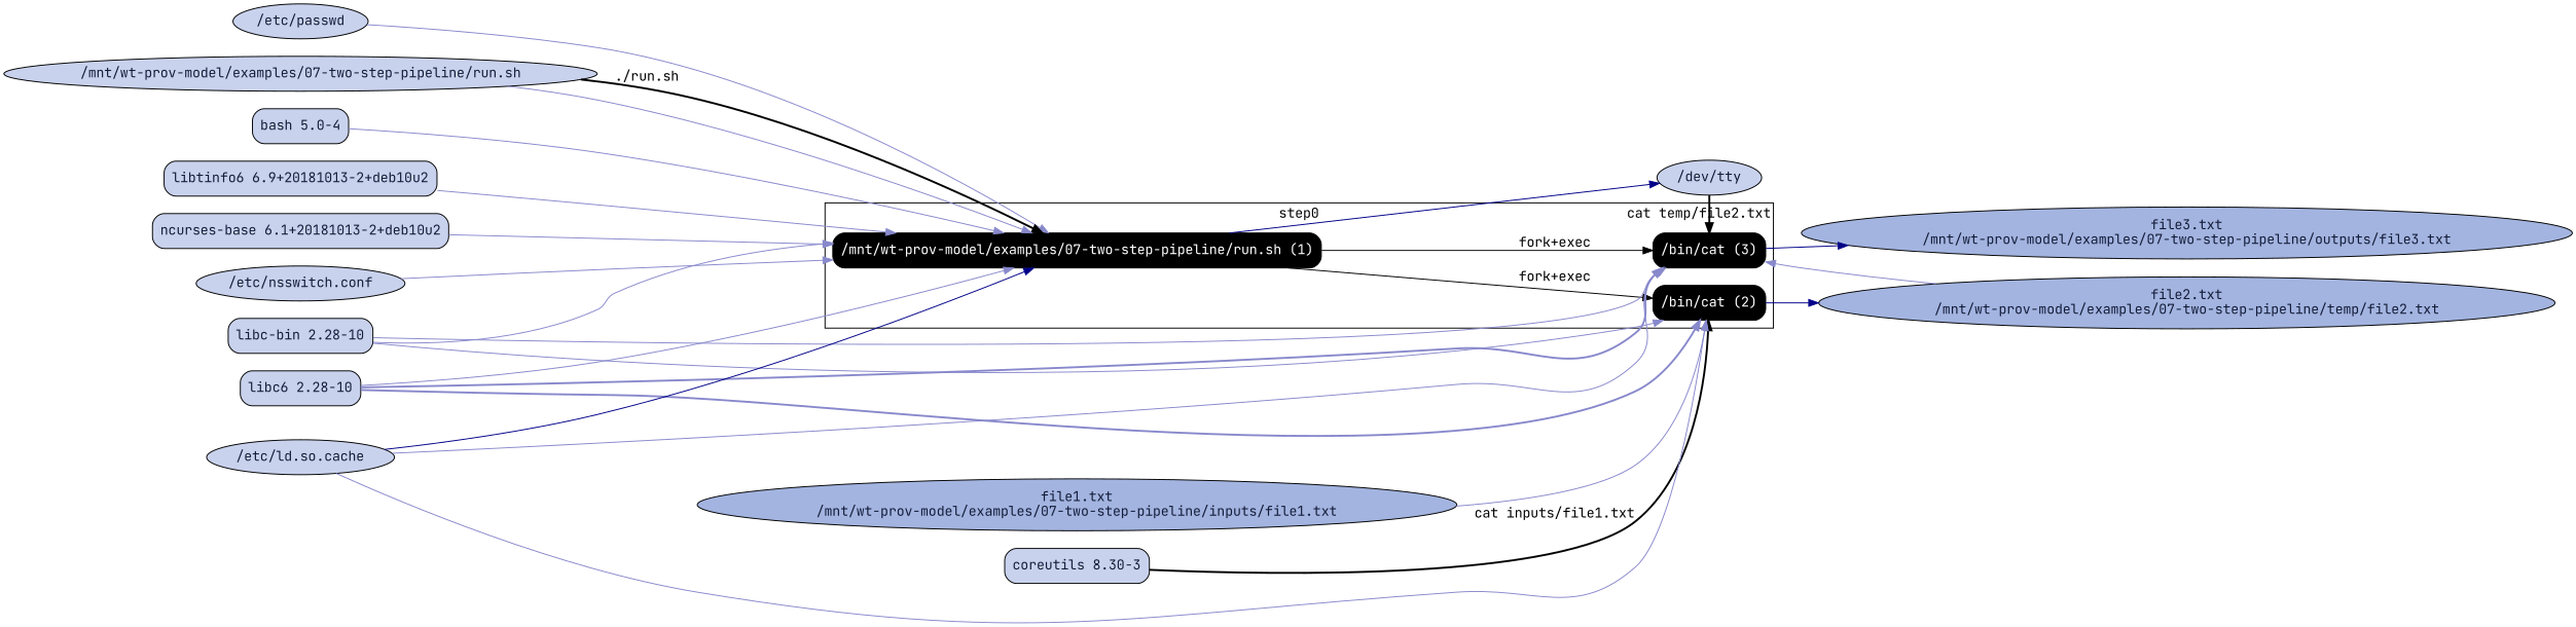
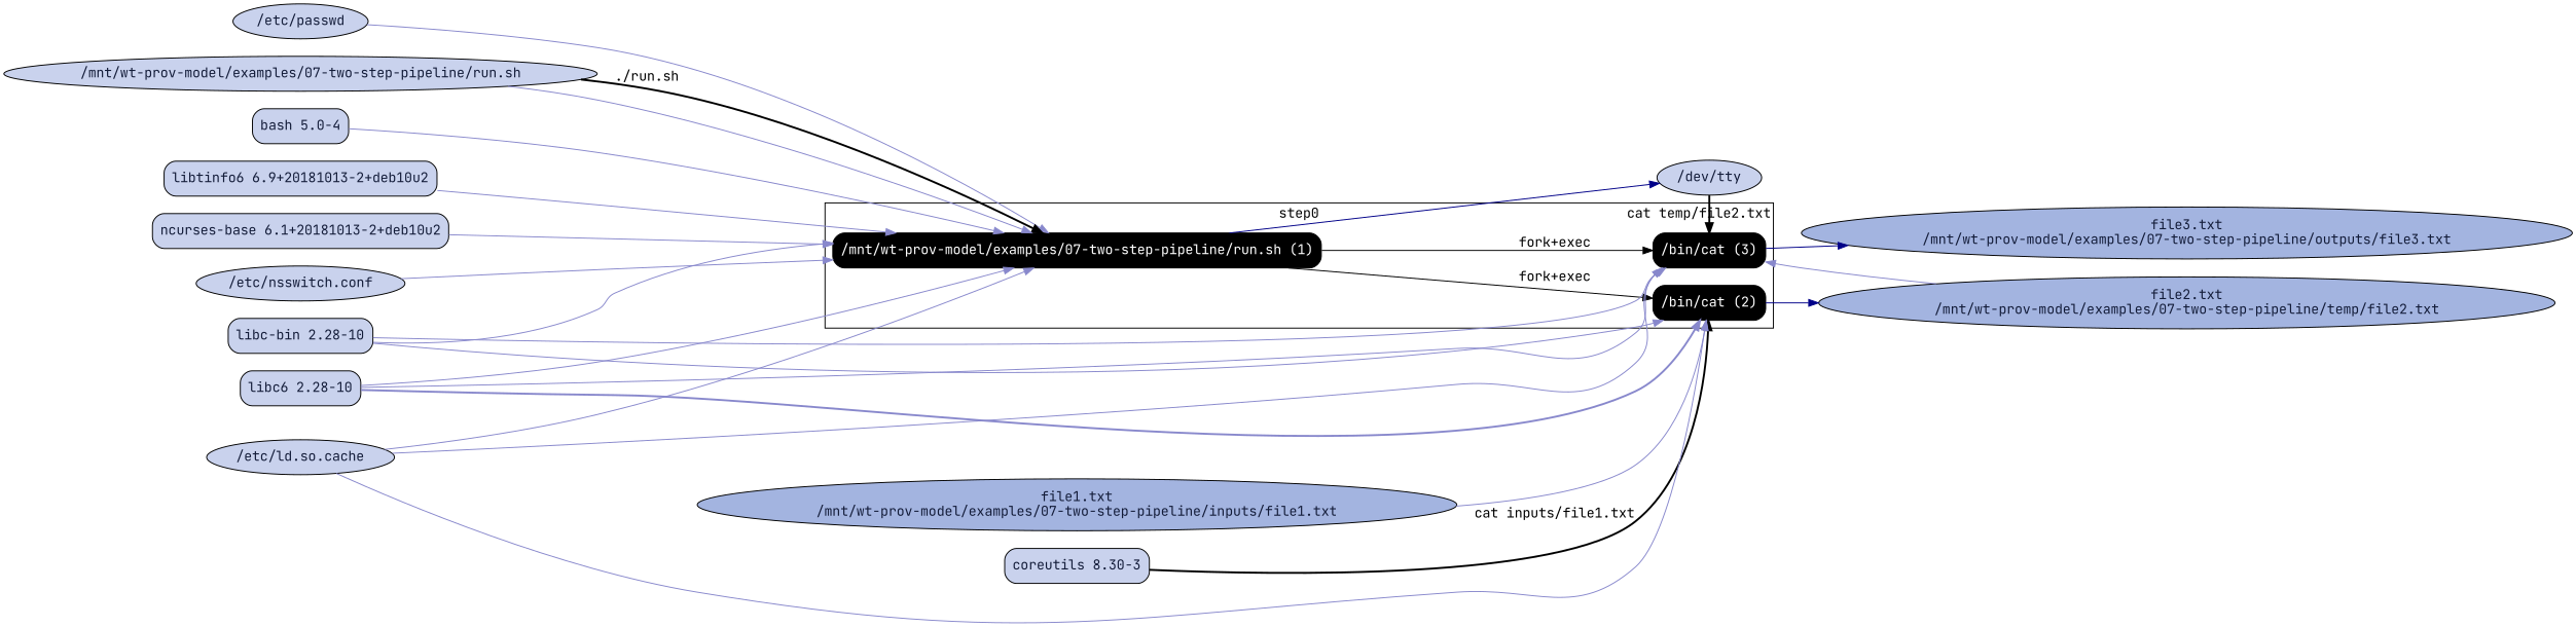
  digraph {
    fontname="JetBrains Mono"
    rankdir=LR
    node [fillcolor="#C9D2ED" fontcolor="#131C39" fontname="JetBrains Mono" shape=box style="filled,rounded"]
    edge [fontname="JetBrains Mono" color="#8888CC"]
    n1 [fillcolor=black fontcolor=white label="/mnt/wt-prov-model/examples/07-two-step-pipeline/run.sh (1)"]
    n2 [fillcolor=black fontcolor=white label="/bin/cat (2)"]
    n3 [fillcolor=black fontcolor=white label="/bin/cat (3)"]
    "/dev/tty" [shape=ellipse]
    n5 [fillcolor="#A3B4E0" label="file2.txt\n/mnt/wt-prov-model/examples/07-two-step-pipeline/temp/file2.txt" shape=ellipse]
    n6 [fillcolor="#A3B4E0" label="file3.txt\n/mnt/wt-prov-model/examples/07-two-step-pipeline/outputs/file3.txt" shape=ellipse]
    n7 [label="bash 5.0-4"]
    n8 [label="coreutils 8.30-3"]
    n9 [label="libc-bin 2.28-10"]
    n10 [label="libc6 2.28-10"]
    n11 [label="libtinfo6 6.9+20181013-2+deb10u2"]
    n12 [label="ncurses-base 6.1+20181013-2+deb10u2"]
    "/etc/ld.so.cache" [shape=ellipse]
    "/etc/nsswitch.conf" [shape=ellipse]
    "/etc/passwd" [shape=ellipse]
    n16 [fillcolor="#A3B4E0" label="file1.txt\n/mnt/wt-prov-model/examples/07-two-step-pipeline/inputs/file1.txt" shape=ellipse]
    "/mnt/wt-prov-model/examples/07-two-step-pipeline/run.sh" [shape=ellipse]
    subgraph cluster_1 {
      label=step0
      n1
      n2
      n3
    }
    n1 -> n2 [label="fork+exec" color=""]
    n1 -> n3 [label="fork+exec" color=""]
    n1 -> "/dev/tty" [color="#000088"]
    n2 -> n5 [color="#000088"]
    n3 -> n6 [color="#000088"]
    "/dev/tty" -> n3 [label="cat temp/file2.txt" style=bold color=""]
    n5 -> n3
    n7 -> n1
    n8 -> n2 [label="cat inputs/file1.txt" style=bold color=""]
    n9 -> n1
    n9 -> n2
    n9 -> n3
    n10 -> n1
    n10 -> n2 [style=bold]
-   n10 -> n3 [style=bold]
+   n10 -> n3
    n11 -> n1
    n12 -> n1
-   "/etc/ld.so.cache" -> n1 [color="#000088"]
+   "/etc/ld.so.cache" -> n1
    "/etc/ld.so.cache" -> n2
    "/etc/ld.so.cache" -> n3
    "/etc/nsswitch.conf" -> n1
    "/etc/passwd" -> n1
    n16 -> n2
    "/mnt/wt-prov-model/examples/07-two-step-pipeline/run.sh" -> n1 [label="./run.sh" style=bold color=""]
    "/mnt/wt-prov-model/examples/07-two-step-pipeline/run.sh" -> n1
  }
